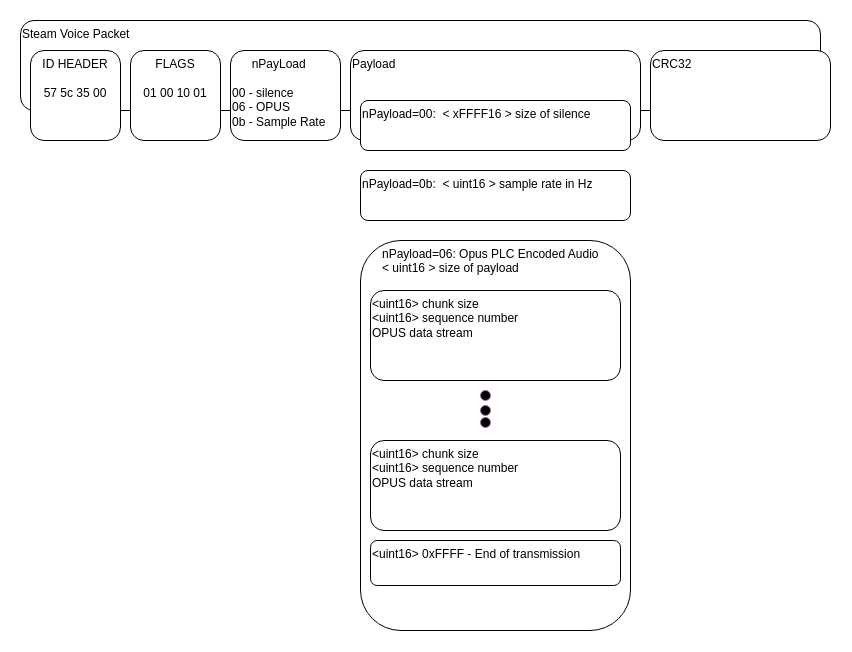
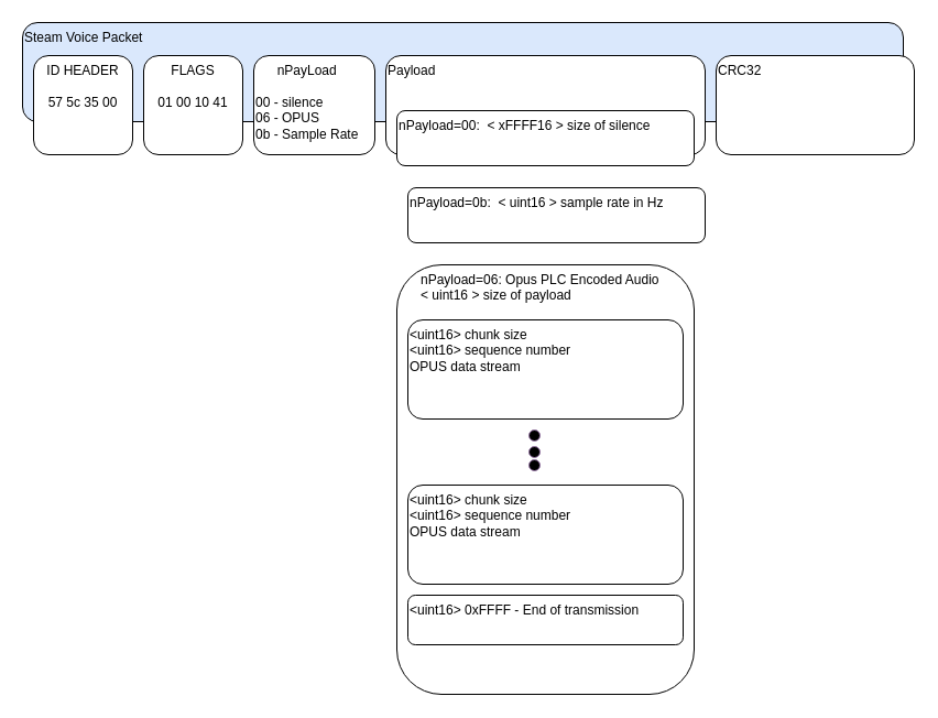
  <mxCell id="0" />
  <mxCell id="1" parent="0" />
- <mxCell id="2" value="Steam Voice Packet" style="rounded=1;whiteSpace=wrap;html=1;align=left;verticalAlign=top;" parent="1" vertex="1"><mxGeometry x="20" y="20" width="800" height="90" as="geometry" /></mxCell>
+ <mxCell id="2" value="Steam Voice Packet" style="rounded=1;whiteSpace=wrap;html=1;align=left;verticalAlign=top;fillColor=#dae8fc;" parent="1" vertex="1"><mxGeometry x="20" y="20" width="800" height="90" as="geometry" /></mxCell>
  <mxCell id="3" value="&lt;div&gt;&lt;span&gt;ID HEADER&lt;/span&gt;&lt;/div&gt;&lt;div&gt;&lt;span&gt;&lt;br&gt;&lt;/span&gt;&lt;/div&gt;&lt;div&gt;&lt;span&gt;57 5c 35 00&lt;/span&gt;&lt;/div&gt;" style="rounded=1;whiteSpace=wrap;html=1;align=center;verticalAlign=top;" parent="1" vertex="1"><mxGeometry x="30" y="50" width="90" height="90" as="geometry" /></mxCell>
- <mxCell id="4" value="FLAGS&lt;br&gt;&lt;br&gt;01 00 10 01" style="rounded=1;whiteSpace=wrap;html=1;align=center;verticalAlign=top;" parent="1" vertex="1"><mxGeometry x="130" y="50" width="90" height="90" as="geometry" /></mxCell>
+ <mxCell id="4" value="FLAGS&lt;br&gt;&lt;br&gt;01 00 10 41" style="rounded=1;whiteSpace=wrap;html=1;align=center;verticalAlign=top;" parent="1" vertex="1"><mxGeometry x="130" y="50" width="90" height="90" as="geometry" /></mxCell>
  <mxCell id="5" value="&lt;div style=&quot;text-align: center&quot;&gt;&lt;span&gt;nPayLoad&lt;/span&gt;&lt;/div&gt;&lt;br&gt;00 - silence&lt;br&gt;06 - OPUS&lt;br&gt;0b - Sample Rate" style="rounded=1;whiteSpace=wrap;html=1;align=left;verticalAlign=top;" parent="1" vertex="1"><mxGeometry x="230" y="50" width="110" height="90" as="geometry" /></mxCell>
  <mxCell id="6" value="Payload" style="rounded=1;whiteSpace=wrap;html=1;align=left;verticalAlign=top;" parent="1" vertex="1"><mxGeometry x="350" y="50" width="290" height="90" as="geometry" /></mxCell>
  <mxCell id="7" value="nPayload=00:&amp;nbsp; &amp;lt; xFFFF16 &amp;gt; size of silence" style="rounded=1;whiteSpace=wrap;html=1;align=left;verticalAlign=top;" parent="1" vertex="1"><mxGeometry x="360" y="100" width="270" height="50" as="geometry" /></mxCell>
  <mxCell id="8" value="&amp;nbsp; &amp;nbsp; &amp;nbsp; nPayload=06: Opus PLC Encoded Audio&lt;br&gt;&amp;nbsp; &amp;nbsp; &amp;nbsp; &amp;lt; uint16 &amp;gt; size of payload&amp;nbsp;" style="rounded=1;whiteSpace=wrap;html=1;align=left;verticalAlign=top;" parent="1" vertex="1"><mxGeometry x="360" y="240" width="270" height="390" as="geometry" /></mxCell>
  <mxCell id="9" value="CRC32" style="rounded=1;whiteSpace=wrap;html=1;align=left;verticalAlign=top;" parent="1" vertex="1"><mxGeometry x="650" y="50" width="180" height="90" as="geometry" /></mxCell>
  <mxCell id="10" value="&amp;lt;uint16&amp;gt; chunk size&lt;br&gt;&amp;lt;uint16&amp;gt; sequence number&lt;br&gt;OPUS data stream" style="rounded=1;whiteSpace=wrap;html=1;align=left;verticalAlign=top;" parent="1" vertex="1"><mxGeometry x="370" y="290" width="250" height="90" as="geometry" /></mxCell>
  <mxCell id="11" value="&amp;lt;uint16&amp;gt; chunk size&lt;br&gt;&amp;lt;uint16&amp;gt; sequence number&lt;br&gt;OPUS data stream" style="rounded=1;whiteSpace=wrap;html=1;align=left;verticalAlign=top;" parent="1" vertex="1"><mxGeometry x="370" y="440" width="250" height="90" as="geometry" /></mxCell>
  <mxCell id="12" value="" style="ellipse;whiteSpace=wrap;html=1;aspect=fixed;strokeColor=#9673a6;fillColor=#000000;" parent="1" vertex="1"><mxGeometry x="480" y="390" width="10" height="10" as="geometry" /></mxCell>
  <mxCell id="13" value="" style="ellipse;whiteSpace=wrap;html=1;aspect=fixed;strokeColor=#9673a6;fillColor=#000000;" parent="1" vertex="1"><mxGeometry x="480" y="405" width="10" height="10" as="geometry" /></mxCell>
  <mxCell id="14" value="" style="ellipse;whiteSpace=wrap;html=1;aspect=fixed;strokeColor=#9673a6;fillColor=#000000;" parent="1" vertex="1"><mxGeometry x="480" y="417" width="10" height="10" as="geometry" /></mxCell>
  <mxCell id="15" value="&amp;lt;uint16&amp;gt; 0xFFFF - End of transmission&lt;br&gt;" style="rounded=1;whiteSpace=wrap;html=1;align=left;verticalAlign=top;" parent="1" vertex="1"><mxGeometry x="370" y="540" width="250" height="45" as="geometry" /></mxCell>
- <mxCell id="16" value="nPayload=0b:&amp;nbsp; &amp;lt; uint16 &amp;gt; sample rate in Hz" style="rounded=1;whiteSpace=wrap;html=1;align=left;verticalAlign=top;" vertex="1" parent="1"><mxGeometry x="360" y="170" width="270" height="50" as="geometry" /></mxCell>
+ <mxCell id="16" value="nPayload=0b:&amp;nbsp; &amp;lt; uint16 &amp;gt; sample rate in Hz" style="rounded=1;whiteSpace=wrap;html=1;align=left;verticalAlign=top;" vertex="1" parent="1"><mxGeometry x="370" y="170" width="270" height="50" as="geometry" /></mxCell>
